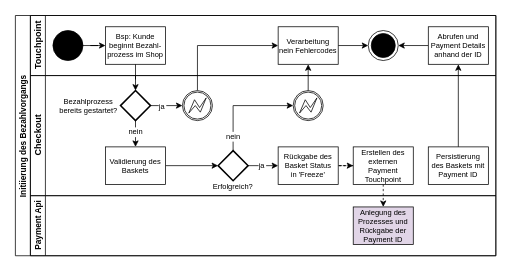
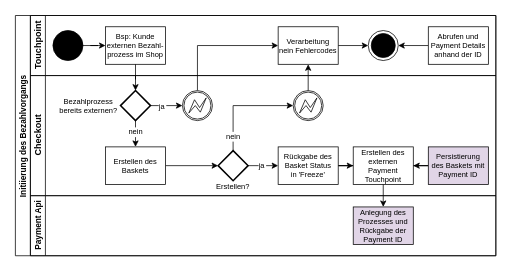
  <mxCell id="0" />
  <mxCell id="1" parent="0" />
  <mxCell id="2" value="Initiierung des Bezahlvorgangs" style="swimlane;childLayout=stackLayout;resizeParent=1;resizeParentMax=0;horizontal=0;startSize=20;horizontalStack=0;fontColor=#000000;strokeColor=#000000;fontSize=11;fillColor=none;" parent="1" vertex="1"><mxGeometry x="20" y="20" width="640" height="320" as="geometry" /></mxCell>
  <mxCell id="3" value="Touchpoint" style="swimlane;html=1;startSize=20;horizontal=0;fontColor=#000000;strokeColor=#000000;fillColor=none;" parent="2" vertex="1"><mxGeometry x="20" width="620" height="80" as="geometry" /></mxCell>
  <mxCell id="4" value="" style="edgeStyle=orthogonalEdgeStyle;rounded=0;orthogonalLoop=1;jettySize=auto;html=1;fontColor=#000000;strokeColor=#000000;" parent="3" source="5" target="6" edge="1"><mxGeometry relative="1" as="geometry" /></mxCell>
  <mxCell id="5" value="" style="ellipse;whiteSpace=wrap;html=1;fontColor=#000000;strokeColor=#000000;fillColor=#000000;" parent="3" vertex="1"><mxGeometry x="30" y="20" width="40" height="40" as="geometry" /></mxCell>
- <mxCell id="6" value="Bsp: Kunde&#10;beginnt Bezahl-&#10;prozess im Shop" style="rounded=0;fontFamily=Helvetica;fontSize=10;fontColor=#000000;align=center;strokeColor=#000000;fillColor=#FFFFFF;" parent="3" vertex="1"><mxGeometry x="100" y="15" width="80" height="50" as="geometry" /></mxCell>
+ <mxCell id="6" value="Bsp: Kunde&#10;externen Bezahl-&#10;prozess im Shop" style="rounded=0;fontFamily=Helvetica;fontSize=10;fontColor=#000000;align=center;strokeColor=#000000;fillColor=#FFFFFF;" parent="3" vertex="1"><mxGeometry x="100" y="15" width="80" height="50" as="geometry" /></mxCell>
  <mxCell id="7" style="edgeStyle=orthogonalEdgeStyle;rounded=0;orthogonalLoop=1;jettySize=auto;html=1;fontSize=10;fontColor=#000000;strokeColor=#000000;" parent="3" source="8" target="9" edge="1"><mxGeometry relative="1" as="geometry" /></mxCell>
  <mxCell id="8" value="Verarbeitung&#10;nein Fehlercodes" style="rounded=0;fontFamily=Helvetica;fontSize=10;fontColor=#000000;align=center;strokeColor=#000000;fillColor=#FFFFFF;" parent="3" vertex="1"><mxGeometry x="330" y="15" width="80" height="50" as="geometry" /></mxCell>
  <mxCell id="9" value="" style="ellipse;html=1;shape=endState;fillColor=#000000;strokeColor=#000000;fontSize=10;fontColor=#000000;" parent="3" vertex="1"><mxGeometry x="450" y="20" width="40" height="40" as="geometry" /></mxCell>
  <mxCell id="10" style="edgeStyle=orthogonalEdgeStyle;rounded=0;orthogonalLoop=1;jettySize=auto;html=1;fontSize=11;fontColor=#000000;strokeColor=#000000;" parent="3" source="11" target="9" edge="1"><mxGeometry relative="1" as="geometry" /></mxCell>
  <mxCell id="11" value="Abrufen und&#10;Payment Details&#10;anhand der ID" style="rounded=0;fontFamily=Helvetica;fontSize=10;fontColor=#000000;align=center;strokeColor=#000000;fillColor=#FFFFFF;" parent="3" vertex="1"><mxGeometry x="530" y="15" width="80" height="50" as="geometry" /></mxCell>
  <mxCell id="12" style="edgeStyle=orthogonalEdgeStyle;rounded=0;orthogonalLoop=1;jettySize=auto;html=1;fontSize=10;fontColor=#000000;strokeColor=#000000;entryX=0.5;entryY=0;entryDx=0;entryDy=0;entryPerimeter=0;" parent="2" source="6" target="26" edge="1"><mxGeometry relative="1" as="geometry"><mxPoint x="160" y="160" as="targetPoint" /></mxGeometry></mxCell>
  <mxCell id="13" style="edgeStyle=orthogonalEdgeStyle;rounded=0;orthogonalLoop=1;jettySize=auto;html=1;fontSize=10;fontColor=#000000;strokeColor=#000000;exitX=0.5;exitY=0;exitDx=0;exitDy=0;exitPerimeter=0;entryX=0;entryY=0.5;entryDx=0;entryDy=0;" parent="2" source="16" target="8" edge="1"><mxGeometry relative="1" as="geometry"><mxPoint x="430" y="135" as="sourcePoint" /></mxGeometry></mxCell>
- <mxCell id="14" style="edgeStyle=orthogonalEdgeStyle;rounded=0;orthogonalLoop=1;jettySize=auto;html=1;fontSize=11;fontColor=#000000;strokeColor=#000000;" parent="2" source="21" target="11" edge="1"><mxGeometry relative="1" as="geometry" /></mxCell>
+ <mxCell id="14" style="edgeStyle=orthogonalEdgeStyle;rounded=0;orthogonalLoop=1;jettySize=auto;html=1;fontSize=11;fontColor=#000000;strokeColor=#000000;" parent="2" source="21" target="35" edge="1"><mxGeometry relative="1" as="geometry" /></mxCell>
  <mxCell id="15" value="Checkout" style="swimlane;html=1;startSize=20;horizontal=0;fontColor=#000000;strokeColor=#000000;fillColor=none;" parent="2" vertex="1"><mxGeometry x="20" y="80" width="620" height="160" as="geometry" /></mxCell>
  <mxCell id="16" value="" style="points=[[0.145,0.145,0],[0.5,0,0],[0.855,0.145,0],[1,0.5,0],[0.855,0.855,0],[0.5,1,0],[0.145,0.855,0],[0,0.5,0]];shape=mxgraph.bpmn.event;html=1;verticalLabelPosition=bottom;labelBackgroundColor=#ffffff;verticalAlign=top;align=center;perimeter=ellipsePerimeter;outlineConnect=0;aspect=fixed;outline=boundInt;symbol=error;fontSize=10;fontColor=#000000;strokeColor=#000000;fillColor=#FFFFFF;" parent="15" vertex="1"><mxGeometry x="202.5" y="20" width="40" height="40" as="geometry" /></mxCell>
- <mxCell id="17" style="edgeStyle=orthogonalEdgeStyle;rounded=0;orthogonalLoop=1;jettySize=auto;html=1;fontSize=11;fontColor=#000000;strokeColor=#000000;dashed=1;" parent="15" source="18" target="35" edge="1"><mxGeometry relative="1" as="geometry" /></mxCell>
+ <mxCell id="17" style="edgeStyle=orthogonalEdgeStyle;rounded=0;orthogonalLoop=1;jettySize=auto;html=1;fontSize=11;fontColor=#000000;strokeColor=#000000;" parent="15" source="18" target="35" edge="1"><mxGeometry relative="1" as="geometry" /></mxCell>
  <mxCell id="18" value="Rückgabe des&#10;Basket Status&#10;in 'Freeze'" style="rounded=0;fontFamily=Helvetica;fontSize=10;fontColor=#000000;align=center;strokeColor=#000000;fillColor=#FFFFFF;" parent="15" vertex="1"><mxGeometry x="330" y="95" width="80" height="50" as="geometry" /></mxCell>
- <mxCell id="19" value="Erfolgreich?" style="text;strokeColor=none;fillColor=none;align=center;verticalAlign=middle;fontSize=10;fontColor=#000000;labelBackgroundColor=none;" parent="15" vertex="1"><mxGeometry x="242.5" y="142" width="55" height="10" as="geometry" /></mxCell>
+ <mxCell id="19" value="Erstellen?" style="text;strokeColor=none;fillColor=none;align=center;verticalAlign=middle;fontSize=10;fontColor=#000000;labelBackgroundColor=none;" parent="15" vertex="1"><mxGeometry x="242.5" y="142" width="55" height="10" as="geometry" /></mxCell>
  <mxCell id="20" value="" style="points=[[0.145,0.145,0],[0.5,0,0],[0.855,0.145,0],[1,0.5,0],[0.855,0.855,0],[0.5,1,0],[0.145,0.855,0],[0,0.5,0]];shape=mxgraph.bpmn.event;html=1;verticalLabelPosition=bottom;labelBackgroundColor=#ffffff;verticalAlign=top;align=center;perimeter=ellipsePerimeter;outlineConnect=0;aspect=fixed;outline=boundInt;symbol=error;fontSize=10;fontColor=#000000;strokeColor=#000000;fillColor=#FFFFFF;" parent="15" vertex="1"><mxGeometry x="350" y="20" width="40" height="40" as="geometry" /></mxCell>
- <mxCell id="21" value="Persistierung&#10;des Baskets mit&#10;Payment ID" style="rounded=0;fontFamily=Helvetica;fontSize=10;fontColor=#000000;align=center;strokeColor=#000000;fillColor=#FFFFFF;" parent="15" vertex="1"><mxGeometry x="530" y="95" width="80" height="50" as="geometry" /></mxCell>
+ <mxCell id="21" value="Persistierung&#10;des Baskets mit&#10;Payment ID" style="rounded=0;fontFamily=Helvetica;fontSize=10;fontColor=#000000;align=center;strokeColor=#000000;fillColor=#e1d5e7;" parent="15" vertex="1"><mxGeometry x="530" y="95" width="80" height="50" as="geometry" /></mxCell>
  <mxCell id="22" style="edgeStyle=orthogonalEdgeStyle;rounded=0;orthogonalLoop=1;jettySize=auto;html=1;fontSize=11;fontColor=#000000;strokeColor=#000000;" parent="15" source="26" target="16" edge="1"><mxGeometry relative="1" as="geometry" /></mxCell>
  <mxCell id="23" value="ja" style="edgeLabel;align=center;verticalAlign=middle;resizable=0;points=[];fontSize=10;fontColor=#000000;labelBackgroundColor=#FFFFFF;" parent="22" vertex="1" connectable="0"><mxGeometry x="-0.189" relative="1" as="geometry"><mxPoint x="-2" as="offset" /></mxGeometry></mxCell>
  <mxCell id="24" style="edgeStyle=orthogonalEdgeStyle;rounded=0;orthogonalLoop=1;jettySize=auto;html=1;fontSize=11;fontColor=#000000;strokeColor=#000000;" parent="15" source="26" target="29" edge="1"><mxGeometry relative="1" as="geometry" /></mxCell>
  <mxCell id="25" value="nein" style="edgeLabel;align=center;verticalAlign=middle;resizable=0;points=[];fontSize=10;fontColor=#000000;labelBackgroundColor=#FFFFFF;" parent="24" vertex="1" connectable="0"><mxGeometry x="-0.364" y="-1" relative="1" as="geometry"><mxPoint x="1" as="offset" /></mxGeometry></mxCell>
  <mxCell id="26" value="" style="strokeWidth=2;html=1;shape=mxgraph.flowchart.decision;whiteSpace=wrap;fontSize=10;fontColor=#000000;fillColor=#FFFFFF;strokeColor=#000000;" parent="15" vertex="1"><mxGeometry x="120" y="20" width="40" height="40" as="geometry" /></mxCell>
- <mxCell id="27" value="Bezahlprozess&#10;bereits gestartet?" style="text;strokeColor=none;fillColor=none;align=center;verticalAlign=middle;fontSize=10;fontColor=#000000;labelBackgroundColor=#FFFFFF;" parent="15" vertex="1"><mxGeometry x="50" y="35" width="55" height="10" as="geometry" /></mxCell>
+ <mxCell id="27" value="Bezahlprozess&#10;bereits externen?" style="text;strokeColor=none;fillColor=none;align=center;verticalAlign=middle;fontSize=10;fontColor=#000000;labelBackgroundColor=#FFFFFF;" parent="15" vertex="1"><mxGeometry x="50" y="35" width="55" height="10" as="geometry" /></mxCell>
  <mxCell id="28" style="edgeStyle=orthogonalEdgeStyle;rounded=0;orthogonalLoop=1;jettySize=auto;html=1;fontSize=11;fontColor=#000000;strokeColor=#000000;" parent="15" source="29" target="34" edge="1"><mxGeometry relative="1" as="geometry" /></mxCell>
- <mxCell id="29" value="Validierung des&#10;Baskets" style="rounded=0;fontFamily=Helvetica;fontSize=10;fontColor=#000000;align=center;strokeColor=#000000;fillColor=#FFFFFF;" parent="15" vertex="1"><mxGeometry x="100" y="95" width="80" height="50" as="geometry" /></mxCell>
+ <mxCell id="29" value="Erstellen des&#10;Baskets" style="rounded=0;fontFamily=Helvetica;fontSize=10;fontColor=#000000;align=center;strokeColor=#000000;fillColor=#FFFFFF;" parent="15" vertex="1"><mxGeometry x="100" y="95" width="80" height="50" as="geometry" /></mxCell>
  <mxCell id="30" style="edgeStyle=orthogonalEdgeStyle;rounded=0;orthogonalLoop=1;jettySize=auto;html=1;fontSize=11;fontColor=#000000;strokeColor=#000000;" parent="15" source="34" target="18" edge="1"><mxGeometry relative="1" as="geometry" /></mxCell>
  <mxCell id="31" value="ja" style="edgeLabel;align=center;verticalAlign=middle;resizable=0;points=[];fontSize=10;fontColor=#000000;labelBackgroundColor=#FFFFFF;" parent="30" vertex="1" connectable="0"><mxGeometry x="0.256" y="-1" relative="1" as="geometry"><mxPoint x="-7" y="-2" as="offset" /></mxGeometry></mxCell>
  <mxCell id="32" style="edgeStyle=orthogonalEdgeStyle;rounded=0;orthogonalLoop=1;jettySize=auto;html=1;fontSize=11;fontColor=#000000;strokeColor=#000000;exitX=0.5;exitY=0;exitDx=0;exitDy=0;exitPerimeter=0;entryX=0;entryY=0.5;entryDx=0;entryDy=0;entryPerimeter=0;" parent="15" source="34" target="20" edge="1"><mxGeometry relative="1" as="geometry" /></mxCell>
  <mxCell id="33" value="nein" style="edgeLabel;align=center;verticalAlign=middle;resizable=0;points=[];fontSize=10;fontColor=#000000;labelBackgroundColor=#FFFFFF;" parent="32" vertex="1" connectable="0"><mxGeometry x="-0.758" y="1" relative="1" as="geometry"><mxPoint x="1" y="-3" as="offset" /></mxGeometry></mxCell>
  <mxCell id="34" value="" style="strokeWidth=2;html=1;shape=mxgraph.flowchart.decision;whiteSpace=wrap;fontSize=10;fontColor=#000000;fillColor=#FFFFFF;strokeColor=#000000;" parent="15" vertex="1"><mxGeometry x="250" y="100" width="40" height="40" as="geometry" /></mxCell>
  <mxCell id="35" value="Erstellen des&#10;externen &#10;Payment &#10;Touchpoint" style="rounded=0;fontFamily=Helvetica;fontSize=10;fontColor=#000000;align=center;strokeColor=#000000;fillColor=#FFFFFF;" parent="15" vertex="1"><mxGeometry x="430" y="95" width="80" height="50" as="geometry" /></mxCell>
  <mxCell id="36" value="Payment Api" style="swimlane;html=1;startSize=20;horizontal=0;fontColor=#000000;strokeColor=#000000;fontSize=11;fillColor=none;" parent="2" vertex="1"><mxGeometry x="20" y="240" width="620" height="80" as="geometry" /></mxCell>
  <mxCell id="37" value="Anlegung des&#10;Prozesses und&#10;Rückgabe der&#10;Payment ID" style="rounded=0;fontFamily=Helvetica;fontSize=10;fontColor=#000000;align=center;strokeColor=#000000;fillColor=#e1d5e7;" parent="36" vertex="1"><mxGeometry x="430" y="15" width="80" height="50" as="geometry" /></mxCell>
- <mxCell id="38" style="edgeStyle=orthogonalEdgeStyle;rounded=0;orthogonalLoop=1;jettySize=auto;html=1;fontSize=11;fontColor=#000000;strokeColor=#000000;exitX=0.5;exitY=1;exitDx=0;exitDy=0;entryX=0.5;entryY=0;entryDx=0;entryDy=0;dashed=1;" parent="2" source="35" target="37" edge="1"><mxGeometry relative="1" as="geometry"><mxPoint x="440" y="310" as="targetPoint" /></mxGeometry></mxCell>
+ <mxCell id="38" style="edgeStyle=orthogonalEdgeStyle;rounded=0;orthogonalLoop=1;jettySize=auto;html=1;fontSize=11;fontColor=#000000;strokeColor=#000000;exitX=0.5;exitY=1;exitDx=0;exitDy=0;entryX=0.5;entryY=0;entryDx=0;entryDy=0;" parent="2" source="35" target="37" edge="1"><mxGeometry relative="1" as="geometry"><mxPoint x="440" y="310" as="targetPoint" /></mxGeometry></mxCell>
  <mxCell id="39" style="edgeStyle=orthogonalEdgeStyle;rounded=0;orthogonalLoop=1;jettySize=auto;html=1;exitX=0.5;exitY=0;exitDx=0;exitDy=0;exitPerimeter=0;entryX=0.5;entryY=1;entryDx=0;entryDy=0;fontSize=10;fontColor=#000000;strokeColor=#000000;" parent="2" source="20" target="8" edge="1"><mxGeometry relative="1" as="geometry" /></mxCell>
